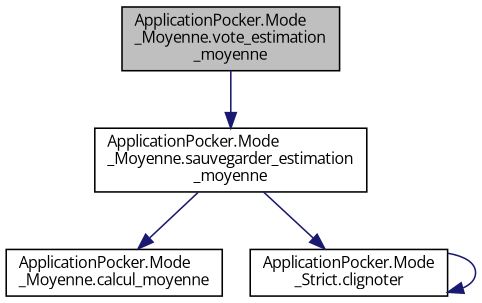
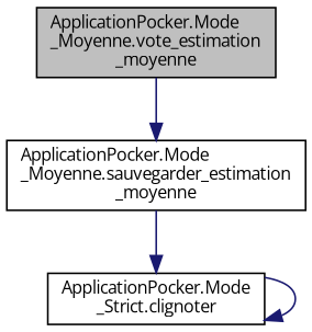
  digraph {
    rankdir=TB
    fontname="Open Sans"
    node [color=black fillcolor=white fontname="Open Sans" fontsize=10 shape=record style=filled]
    edge [color=midnightblue fontname="Open Sans" fontsize=10 labelfontname=Helvetica labelfontsize=10 style=solid]
    n1 [fillcolor=grey75 fontcolor=black height=0.2 label="ApplicationPocker.Mode\l_Moyenne.vote_estimation\l_moyenne" width=0.4]
    n2 [height=0.2 label="ApplicationPocker.Mode\l_Moyenne.sauvegarder_estimation\l_moyenne" width=0.4]
-   n3 [height=0.2 label="ApplicationPocker.Mode\l_Moyenne.calcul_moyenne" width=0.4]
    n4 [height=0.2 label="ApplicationPocker.Mode\l_Strict.clignoter" width=0.4]
    n1 -> n2
-   n2 -> n3
    n2 -> n4
    n4 -> n4
  }
